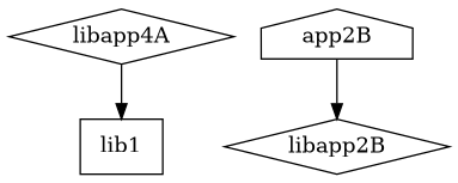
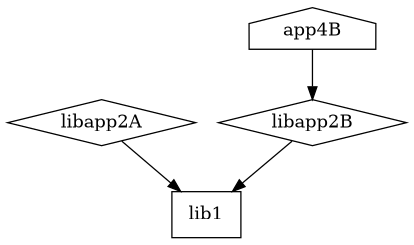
  digraph {
    fontname="DejaVu Serif"
    node [fontname="DejaVu Serif" fontsize=14 shape=diamond]
    edge [fontname="DejaVu Serif"]
-   n1 [label=libapp4A]
+   n1 [label=libapp2A]
    n2 [label=lib1 shape=polygon]
-   n3 [label=app2B shape=house]
+   n3 [label=app4B shape=house]
    n4 [label=libapp2B]
    n1 -> n2
    n3 -> n4
+   n4 -> n2
  }
